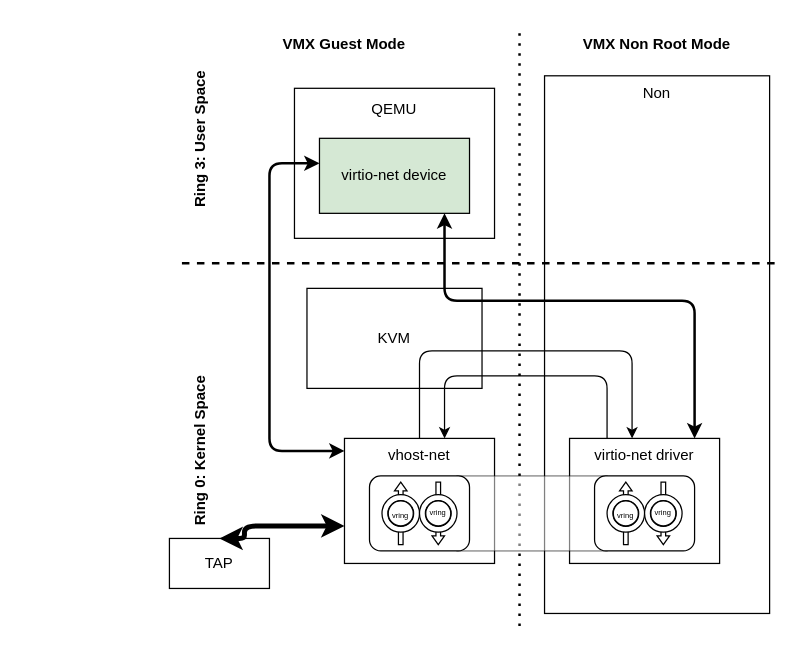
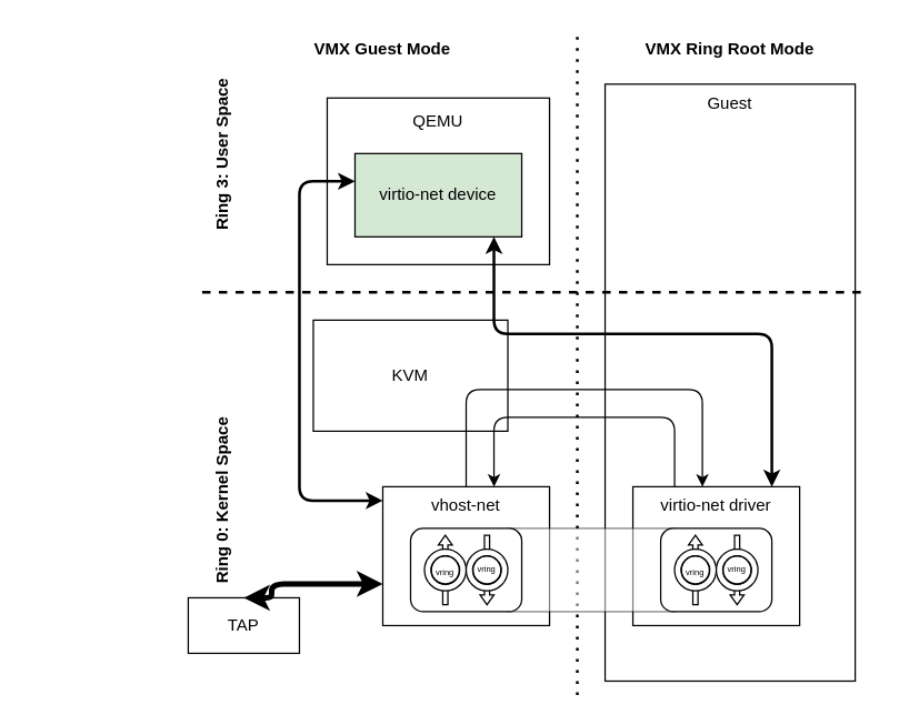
  <mxCell id="0" />
  <mxCell id="1" parent="0" />
- <mxCell id="2" value="&lt;div&gt;Non&lt;/div&gt;&lt;div&gt;&lt;br&gt;&lt;/div&gt;&lt;div&gt;&lt;br&gt;&lt;/div&gt;&lt;div&gt;&lt;br&gt;&lt;/div&gt;&lt;div&gt;&lt;br&gt;&lt;/div&gt;&lt;div&gt;&lt;br&gt;&lt;/div&gt;&lt;div&gt;&lt;br&gt;&lt;/div&gt;&lt;div&gt;&lt;br&gt;&lt;/div&gt;&lt;div&gt;&lt;br&gt;&lt;/div&gt;&lt;div&gt;&lt;br&gt;&lt;/div&gt;&lt;div&gt;&lt;br&gt;&lt;/div&gt;&lt;div&gt;&lt;br&gt;&lt;/div&gt;&lt;div&gt;&lt;br&gt;&lt;/div&gt;&lt;div&gt;&lt;br&gt;&lt;/div&gt;&lt;div&gt;&lt;br&gt;&lt;/div&gt;&lt;div&gt;&lt;br&gt;&lt;/div&gt;&lt;div&gt;&lt;br&gt;&lt;/div&gt;&lt;div&gt;&lt;br&gt;&lt;/div&gt;&lt;div&gt;&lt;br&gt;&lt;/div&gt;&lt;div&gt;&lt;br&gt;&lt;/div&gt;&lt;div&gt;&lt;br&gt;&lt;/div&gt;&lt;div&gt;&lt;br&gt;&lt;/div&gt;&lt;div&gt;&lt;br&gt;&lt;/div&gt;&lt;div&gt;&lt;br&gt;&lt;/div&gt;&lt;div&gt;&lt;br&gt;&lt;/div&gt;&lt;div&gt;&lt;br&gt;&lt;/div&gt;&lt;div&gt;&lt;br&gt;&lt;/div&gt;&lt;div&gt;&lt;br&gt;&lt;/div&gt;&lt;div&gt;&lt;br&gt;&lt;/div&gt;" style="rounded=0;whiteSpace=wrap;html=1;" vertex="1" parent="1"><mxGeometry x="435" y="60" width="180" height="430" as="geometry" /></mxCell>
+ <mxCell id="2" value="&lt;div&gt;Guest&lt;/div&gt;&lt;div&gt;&lt;br&gt;&lt;/div&gt;&lt;div&gt;&lt;br&gt;&lt;/div&gt;&lt;div&gt;&lt;br&gt;&lt;/div&gt;&lt;div&gt;&lt;br&gt;&lt;/div&gt;&lt;div&gt;&lt;br&gt;&lt;/div&gt;&lt;div&gt;&lt;br&gt;&lt;/div&gt;&lt;div&gt;&lt;br&gt;&lt;/div&gt;&lt;div&gt;&lt;br&gt;&lt;/div&gt;&lt;div&gt;&lt;br&gt;&lt;/div&gt;&lt;div&gt;&lt;br&gt;&lt;/div&gt;&lt;div&gt;&lt;br&gt;&lt;/div&gt;&lt;div&gt;&lt;br&gt;&lt;/div&gt;&lt;div&gt;&lt;br&gt;&lt;/div&gt;&lt;div&gt;&lt;br&gt;&lt;/div&gt;&lt;div&gt;&lt;br&gt;&lt;/div&gt;&lt;div&gt;&lt;br&gt;&lt;/div&gt;&lt;div&gt;&lt;br&gt;&lt;/div&gt;&lt;div&gt;&lt;br&gt;&lt;/div&gt;&lt;div&gt;&lt;br&gt;&lt;/div&gt;&lt;div&gt;&lt;br&gt;&lt;/div&gt;&lt;div&gt;&lt;br&gt;&lt;/div&gt;&lt;div&gt;&lt;br&gt;&lt;/div&gt;&lt;div&gt;&lt;br&gt;&lt;/div&gt;&lt;div&gt;&lt;br&gt;&lt;/div&gt;&lt;div&gt;&lt;br&gt;&lt;/div&gt;&lt;div&gt;&lt;br&gt;&lt;/div&gt;&lt;div&gt;&lt;br&gt;&lt;/div&gt;&lt;div&gt;&lt;br&gt;&lt;/div&gt;" style="rounded=0;whiteSpace=wrap;html=1;" vertex="1" parent="1"><mxGeometry x="435" y="60" width="180" height="430" as="geometry" /></mxCell>
  <mxCell id="3" value="" style="endArrow=none;dashed=1;html=1;rounded=0;strokeWidth=2;" edge="1" parent="1"><mxGeometry width="50" height="50" relative="1" as="geometry"><mxPoint x="145" y="210" as="sourcePoint" /><mxPoint x="625" y="210" as="targetPoint" /></mxGeometry></mxCell>
  <mxCell id="4" value="" style="endArrow=none;dashed=1;html=1;dashPattern=1 3;strokeWidth=2;rounded=0;" edge="1" parent="1"><mxGeometry width="50" height="50" relative="1" as="geometry"><mxPoint x="415" y="500" as="sourcePoint" /><mxPoint x="415" y="20" as="targetPoint" /></mxGeometry></mxCell>
  <mxCell id="5" value="VMX Guest Mode" style="text;html=1;strokeColor=none;fillColor=none;align=center;verticalAlign=middle;whiteSpace=wrap;rounded=0;fontStyle=1" vertex="1" parent="1"><mxGeometry x="145" y="20" width="260" height="30" as="geometry" /></mxCell>
- <mxCell id="6" value="&lt;b&gt;VMX Non Root Mode&lt;/b&gt;" style="text;html=1;strokeColor=none;fillColor=none;align=center;verticalAlign=middle;whiteSpace=wrap;rounded=0;" vertex="1" parent="1"><mxGeometry x="425" y="20" width="200" height="30" as="geometry" /></mxCell>
+ <mxCell id="6" value="&lt;b&gt;VMX Ring Root Mode&lt;/b&gt;" style="text;html=1;strokeColor=none;fillColor=none;align=center;verticalAlign=middle;whiteSpace=wrap;rounded=0;" vertex="1" parent="1"><mxGeometry x="425" y="20" width="200" height="30" as="geometry" /></mxCell>
  <mxCell id="7" value="Ring 3: User Space" style="text;html=1;strokeColor=none;fillColor=none;align=center;verticalAlign=middle;whiteSpace=wrap;rounded=0;rotation=270;fontStyle=1" vertex="1" parent="1"><mxGeometry x="70.31" y="95.31" width="179.38" height="30" as="geometry" /></mxCell>
  <mxCell id="8" value="Ring 0: Kernel Space" style="text;html=1;strokeColor=none;fillColor=none;align=center;verticalAlign=middle;whiteSpace=wrap;rounded=0;rotation=270;fontStyle=1" vertex="1" parent="1"><mxGeometry x="20" y="345" width="280" height="30" as="geometry" /></mxCell>
  <mxCell id="9" value="TAP" style="rounded=0;whiteSpace=wrap;html=1;" vertex="1" parent="1"><mxGeometry x="135" y="430" width="80" height="40" as="geometry" /></mxCell>
- <mxCell id="10" value="KVM" style="rounded=0;whiteSpace=wrap;html=1;" vertex="1" parent="1"><mxGeometry x="245" y="230" width="140" height="80" as="geometry" /></mxCell>
+ <mxCell id="10" value="KVM" style="rounded=0;whiteSpace=wrap;html=1;" vertex="1" parent="1"><mxGeometry x="225" y="230" width="140" height="80" as="geometry" /></mxCell>
  <mxCell id="11" style="edgeStyle=orthogonalEdgeStyle;rounded=1;orthogonalLoop=1;jettySize=auto;html=1;entryX=0.5;entryY=0;entryDx=0;entryDy=0;strokeWidth=4;fontSize=12;startArrow=classic;startFill=1;" edge="1" parent="1" source="13" target="9"><mxGeometry relative="1" as="geometry"><Array as="points"><mxPoint x="195" y="420" /></Array></mxGeometry></mxCell>
  <mxCell id="12" style="edgeStyle=orthogonalEdgeStyle;rounded=1;orthogonalLoop=1;jettySize=auto;html=1;strokeWidth=1;fontSize=12;startArrow=none;startFill=0;" edge="1" parent="1" source="13" target="15"><mxGeometry relative="1" as="geometry"><Array as="points"><mxPoint x="335" y="280" /><mxPoint x="505" y="280" /></Array></mxGeometry></mxCell>
  <mxCell id="13" value="&lt;div&gt;vhost-net&lt;/div&gt;&lt;div&gt;&lt;br&gt;&lt;/div&gt;&lt;div&gt;&lt;br&gt;&lt;/div&gt;&lt;div&gt;&lt;br&gt;&lt;/div&gt;&lt;div&gt;&lt;br&gt;&lt;/div&gt;&lt;div&gt;&lt;br&gt;&lt;/div&gt;" style="rounded=0;whiteSpace=wrap;html=1;align=center;" vertex="1" parent="1"><mxGeometry x="275" y="350" width="120" height="100" as="geometry" /></mxCell>
  <mxCell id="14" style="edgeStyle=orthogonalEdgeStyle;rounded=1;orthogonalLoop=1;jettySize=auto;html=1;strokeWidth=1;fontSize=12;startArrow=none;startFill=0;entryX=0.667;entryY=0;entryDx=0;entryDy=0;entryPerimeter=0;" edge="1" parent="1" source="15" target="13"><mxGeometry relative="1" as="geometry"><mxPoint x="355" y="340" as="targetPoint" /><Array as="points"><mxPoint x="485" y="300" /><mxPoint x="355" y="300" /></Array></mxGeometry></mxCell>
  <mxCell id="15" value="&lt;div&gt;virtio-net driver&lt;/div&gt;&lt;div&gt;&lt;br&gt;&lt;/div&gt;&lt;div&gt;&lt;br&gt;&lt;/div&gt;&lt;div&gt;&lt;br&gt;&lt;/div&gt;&lt;div&gt;&lt;br&gt;&lt;/div&gt;&lt;div&gt;&lt;br&gt;&lt;/div&gt;" style="rounded=0;whiteSpace=wrap;html=1;align=center;" vertex="1" parent="1"><mxGeometry x="455" y="350" width="120" height="100" as="geometry" /></mxCell>
  <mxCell id="16" value="" style="rounded=0;whiteSpace=wrap;html=1;fontSize=6;opacity=50;" vertex="1" parent="1"><mxGeometry x="365" y="380" width="120" height="60" as="geometry" /></mxCell>
  <mxCell id="17" value="" style="group" vertex="1" connectable="0" parent="1"><mxGeometry x="295" y="380" width="80" height="60" as="geometry" /></mxCell>
  <mxCell id="18" value="" style="rounded=1;whiteSpace=wrap;html=1;" vertex="1" parent="17"><mxGeometry width="80" height="60" as="geometry" /></mxCell>
  <mxCell id="19" value="" style="shape=singleArrow;direction=north;whiteSpace=wrap;html=1;arrowWidth=0.369;arrowSize=0.14;" vertex="1" parent="17"><mxGeometry x="20" y="5" width="10" height="50" as="geometry" /></mxCell>
  <mxCell id="20" value="" style="verticalLabelPosition=bottom;verticalAlign=top;html=1;shape=mxgraph.basic.donut;dx=4.69;" vertex="1" parent="17"><mxGeometry x="10" y="15" width="30" height="30" as="geometry" /></mxCell>
  <mxCell id="21" value="" style="shape=singleArrow;direction=south;whiteSpace=wrap;html=1;arrowWidth=0.369;arrowSize=0.14;" vertex="1" parent="17"><mxGeometry x="50" y="5" width="10" height="50" as="geometry" /></mxCell>
  <mxCell id="22" value="" style="verticalLabelPosition=bottom;verticalAlign=top;html=1;shape=mxgraph.basic.donut;dx=4.69;" vertex="1" parent="17"><mxGeometry x="40" y="15" width="30" height="30" as="geometry" /></mxCell>
  <mxCell id="23" value="&lt;font style=&quot;font-size: 6px;&quot;&gt;vring&lt;/font&gt;" style="ellipse;whiteSpace=wrap;html=1;aspect=fixed;direction=south;" vertex="1" parent="17"><mxGeometry x="15" y="20" width="20" height="20" as="geometry" /></mxCell>
  <mxCell id="24" value="vring" style="ellipse;whiteSpace=wrap;html=1;aspect=fixed;direction=south;fontSize=6;" vertex="1" parent="17"><mxGeometry x="45" y="20" width="20" height="20" as="geometry" /></mxCell>
  <mxCell id="25" value="" style="group" vertex="1" connectable="0" parent="1"><mxGeometry x="475" y="380" width="80" height="60" as="geometry" /></mxCell>
  <mxCell id="26" value="" style="rounded=1;whiteSpace=wrap;html=1;" vertex="1" parent="25"><mxGeometry width="80" height="60" as="geometry" /></mxCell>
  <mxCell id="27" value="" style="shape=singleArrow;direction=north;whiteSpace=wrap;html=1;arrowWidth=0.369;arrowSize=0.14;" vertex="1" parent="25"><mxGeometry x="20" y="5" width="10" height="50" as="geometry" /></mxCell>
  <mxCell id="28" value="" style="verticalLabelPosition=bottom;verticalAlign=top;html=1;shape=mxgraph.basic.donut;dx=4.69;" vertex="1" parent="25"><mxGeometry x="10" y="15" width="30" height="30" as="geometry" /></mxCell>
  <mxCell id="29" value="" style="shape=singleArrow;direction=south;whiteSpace=wrap;html=1;arrowWidth=0.369;arrowSize=0.14;" vertex="1" parent="25"><mxGeometry x="50" y="5" width="10" height="50" as="geometry" /></mxCell>
  <mxCell id="30" value="" style="verticalLabelPosition=bottom;verticalAlign=top;html=1;shape=mxgraph.basic.donut;dx=4.69;" vertex="1" parent="25"><mxGeometry x="40" y="15" width="30" height="30" as="geometry" /></mxCell>
  <mxCell id="31" value="&lt;font style=&quot;font-size: 6px;&quot;&gt;vring&lt;/font&gt;" style="ellipse;whiteSpace=wrap;html=1;aspect=fixed;direction=south;" vertex="1" parent="25"><mxGeometry x="15" y="20" width="20" height="20" as="geometry" /></mxCell>
  <mxCell id="32" value="vring" style="ellipse;whiteSpace=wrap;html=1;aspect=fixed;direction=south;fontSize=6;" vertex="1" parent="25"><mxGeometry x="45" y="20" width="20" height="20" as="geometry" /></mxCell>
  <mxCell id="33" value="&lt;div&gt;QEMU&lt;/div&gt;&lt;div&gt;&lt;br&gt;&lt;/div&gt;&lt;div&gt;&lt;br&gt;&lt;/div&gt;&lt;div&gt;&lt;br&gt;&lt;/div&gt;&lt;div&gt;&lt;br&gt;&lt;/div&gt;&lt;div&gt;&lt;br&gt;&lt;/div&gt;&lt;div&gt;&lt;br&gt;&lt;/div&gt;" style="rounded=0;whiteSpace=wrap;html=1;align=center;" vertex="1" parent="1"><mxGeometry x="235" y="70" width="160" height="120" as="geometry" /></mxCell>
  <mxCell id="34" style="edgeStyle=orthogonalEdgeStyle;rounded=1;orthogonalLoop=1;jettySize=auto;html=1;strokeWidth=2;fontSize=12;startArrow=classic;startFill=1;" edge="1" parent="1" source="36" target="13"><mxGeometry relative="1" as="geometry"><Array as="points"><mxPoint x="215" y="130" /><mxPoint x="215" y="360" /></Array></mxGeometry></mxCell>
  <mxCell id="35" style="edgeStyle=orthogonalEdgeStyle;rounded=1;orthogonalLoop=1;jettySize=auto;html=1;strokeWidth=2;fontSize=12;startArrow=classic;startFill=1;" edge="1" parent="1" source="36" target="15"><mxGeometry relative="1" as="geometry"><Array as="points"><mxPoint x="355" y="240" /><mxPoint x="555" y="240" /></Array></mxGeometry></mxCell>
  <mxCell id="36" value="&lt;div&gt;virtio-net device&lt;/div&gt;" style="rounded=0;whiteSpace=wrap;html=1;align=center;fillColor=#d5e8d4;" vertex="1" parent="1"><mxGeometry x="255" y="110" width="120" height="60" as="geometry" /></mxCell>
